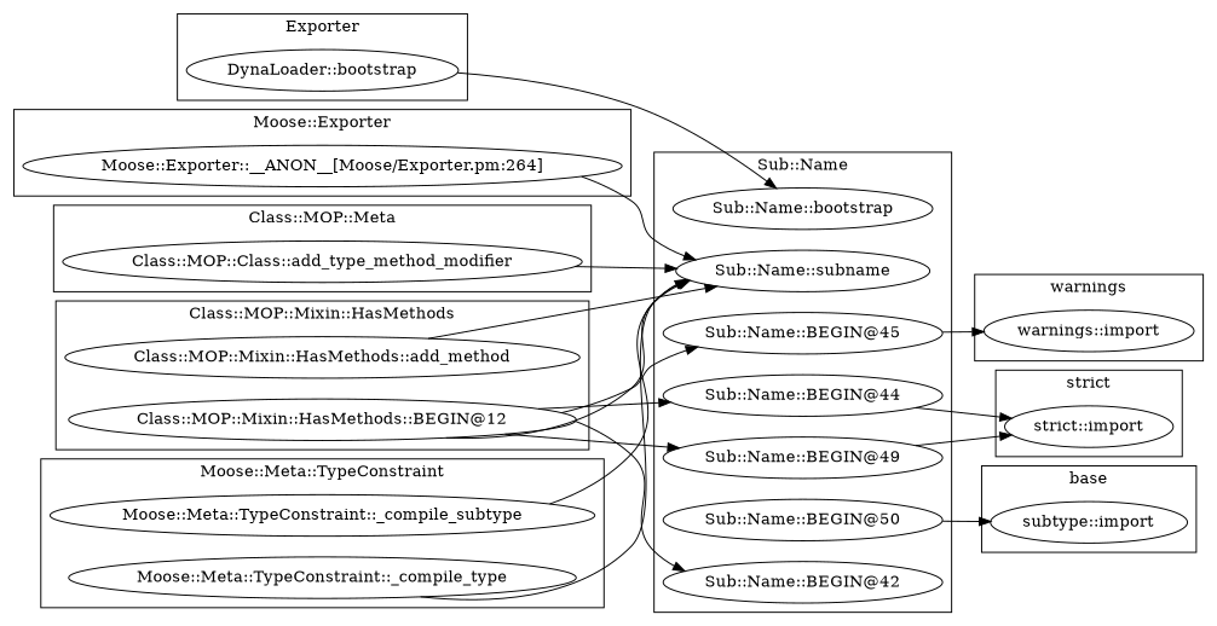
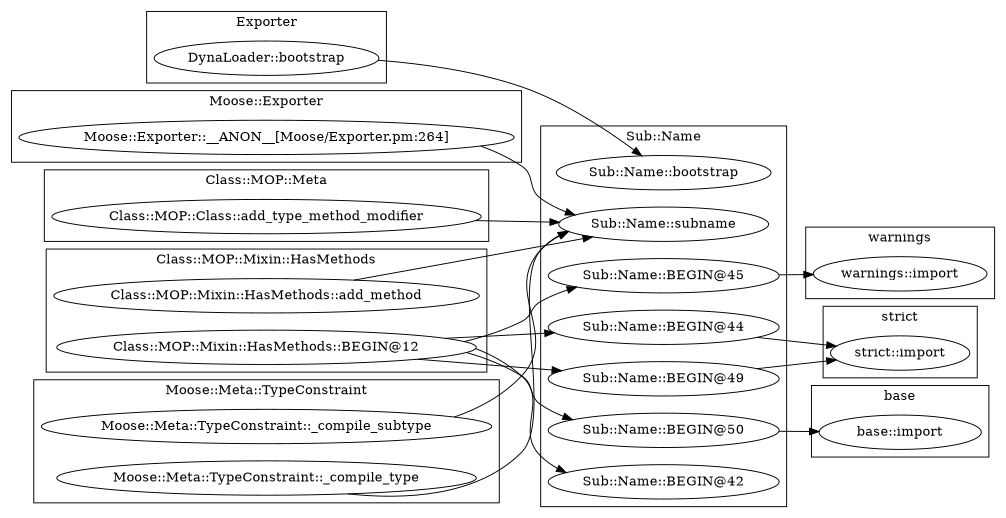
  digraph {
    rankdir=LR
    "warnings::import"
    "DynaLoader::bootstrap"
-   "base::import" [label="subtype::import"]
+   "base::import"
    "Moose::Exporter::__ANON__[Moose/Exporter.pm:264]"
    "strict::import"
    n6 [label="Class::MOP::Class::add_type_method_modifier"]
    "Class::MOP::Mixin::HasMethods::add_method"
    "Class::MOP::Mixin::HasMethods::BEGIN@12"
    "Sub::Name::BEGIN@45"
    "Sub::Name::subname"
    "Sub::Name::BEGIN@44"
    "Sub::Name::BEGIN@42"
    "Sub::Name::bootstrap"
    "Sub::Name::BEGIN@49"
    "Sub::Name::BEGIN@50"
    "Moose::Meta::TypeConstraint::_compile_subtype"
    "Moose::Meta::TypeConstraint::_compile_type"
    subgraph cluster_1 {
      label=warnings
      "warnings::import"
    }
    subgraph cluster_2 {
      label=Exporter
      "DynaLoader::bootstrap"
    }
    subgraph cluster_3 {
      label=base
      "base::import"
    }
    subgraph cluster_4 {
      label="Moose::Exporter"
      "Moose::Exporter::__ANON__[Moose/Exporter.pm:264]"
    }
    subgraph cluster_5 {
      label="strict"
      "strict::import"
    }
    subgraph cluster_6 {
      label="Class::MOP::Meta"
      n6
    }
    subgraph cluster_7 {
      label="Class::MOP::Mixin::HasMethods"
      "Class::MOP::Mixin::HasMethods::add_method"
      "Class::MOP::Mixin::HasMethods::BEGIN@12"
    }
    subgraph cluster_8 {
      label="Sub::Name"
      "Sub::Name::BEGIN@45"
      "Sub::Name::subname"
      "Sub::Name::BEGIN@44"
      "Sub::Name::BEGIN@42"
      "Sub::Name::bootstrap"
      "Sub::Name::BEGIN@49"
      "Sub::Name::BEGIN@50"
    }
    subgraph cluster_9 {
      label="Moose::Meta::TypeConstraint"
      "Moose::Meta::TypeConstraint::_compile_subtype"
      "Moose::Meta::TypeConstraint::_compile_type"
    }
    "DynaLoader::bootstrap" -> "Sub::Name::bootstrap"
    "Moose::Exporter::__ANON__[Moose/Exporter.pm:264]" -> "Sub::Name::subname"
    n6 -> "Sub::Name::subname"
    "Class::MOP::Mixin::HasMethods::add_method" -> "Sub::Name::subname"
    "Class::MOP::Mixin::HasMethods::BEGIN@12" -> "Sub::Name::BEGIN@45"
    "Class::MOP::Mixin::HasMethods::BEGIN@12" -> "Sub::Name::BEGIN@44"
    "Class::MOP::Mixin::HasMethods::BEGIN@12" -> "Sub::Name::BEGIN@42"
    "Class::MOP::Mixin::HasMethods::BEGIN@12" -> "Sub::Name::BEGIN@49"
-   "Class::MOP::Mixin::HasMethods::BEGIN@12" -> "Sub::Name::subname"
+   "Class::MOP::Mixin::HasMethods::BEGIN@12" -> "Sub::Name::BEGIN@50"
    "Sub::Name::BEGIN@45" -> "warnings::import"
    "Sub::Name::BEGIN@44" -> "strict::import"
    "Sub::Name::BEGIN@49" -> "strict::import"
    "Sub::Name::BEGIN@50" -> "base::import"
    "Moose::Meta::TypeConstraint::_compile_subtype" -> "Sub::Name::subname"
    "Moose::Meta::TypeConstraint::_compile_type" -> "Sub::Name::subname"
  }
